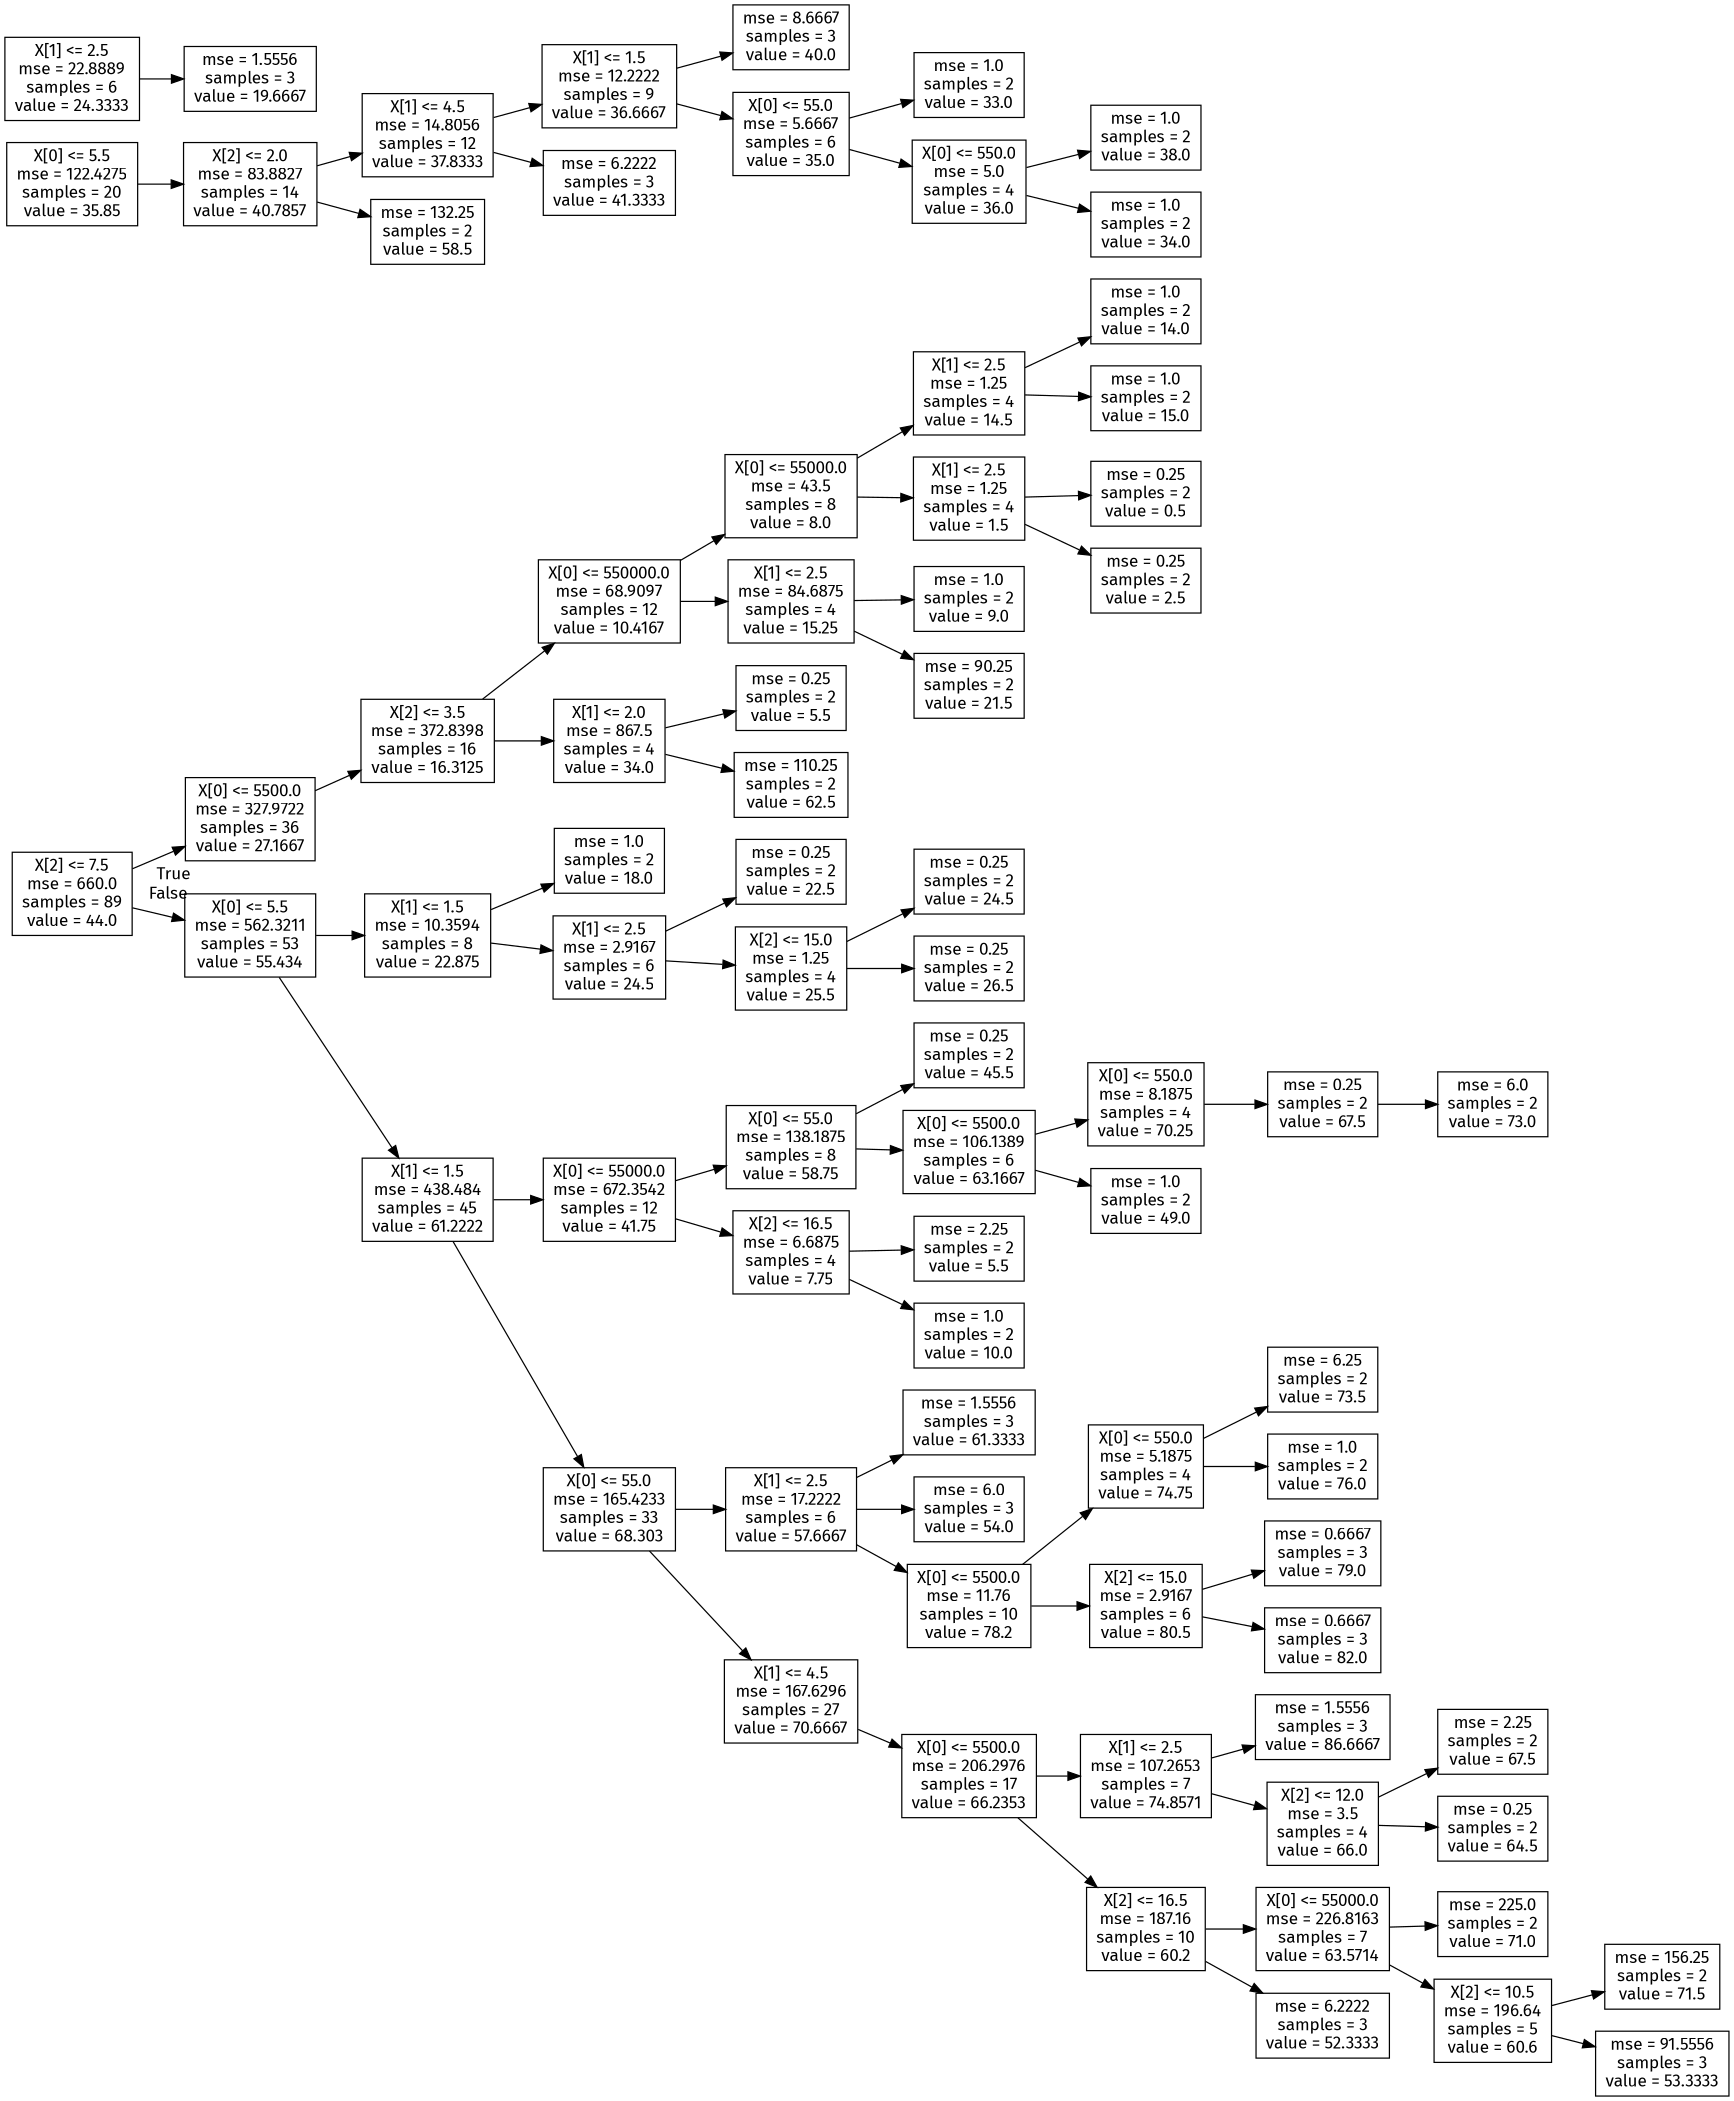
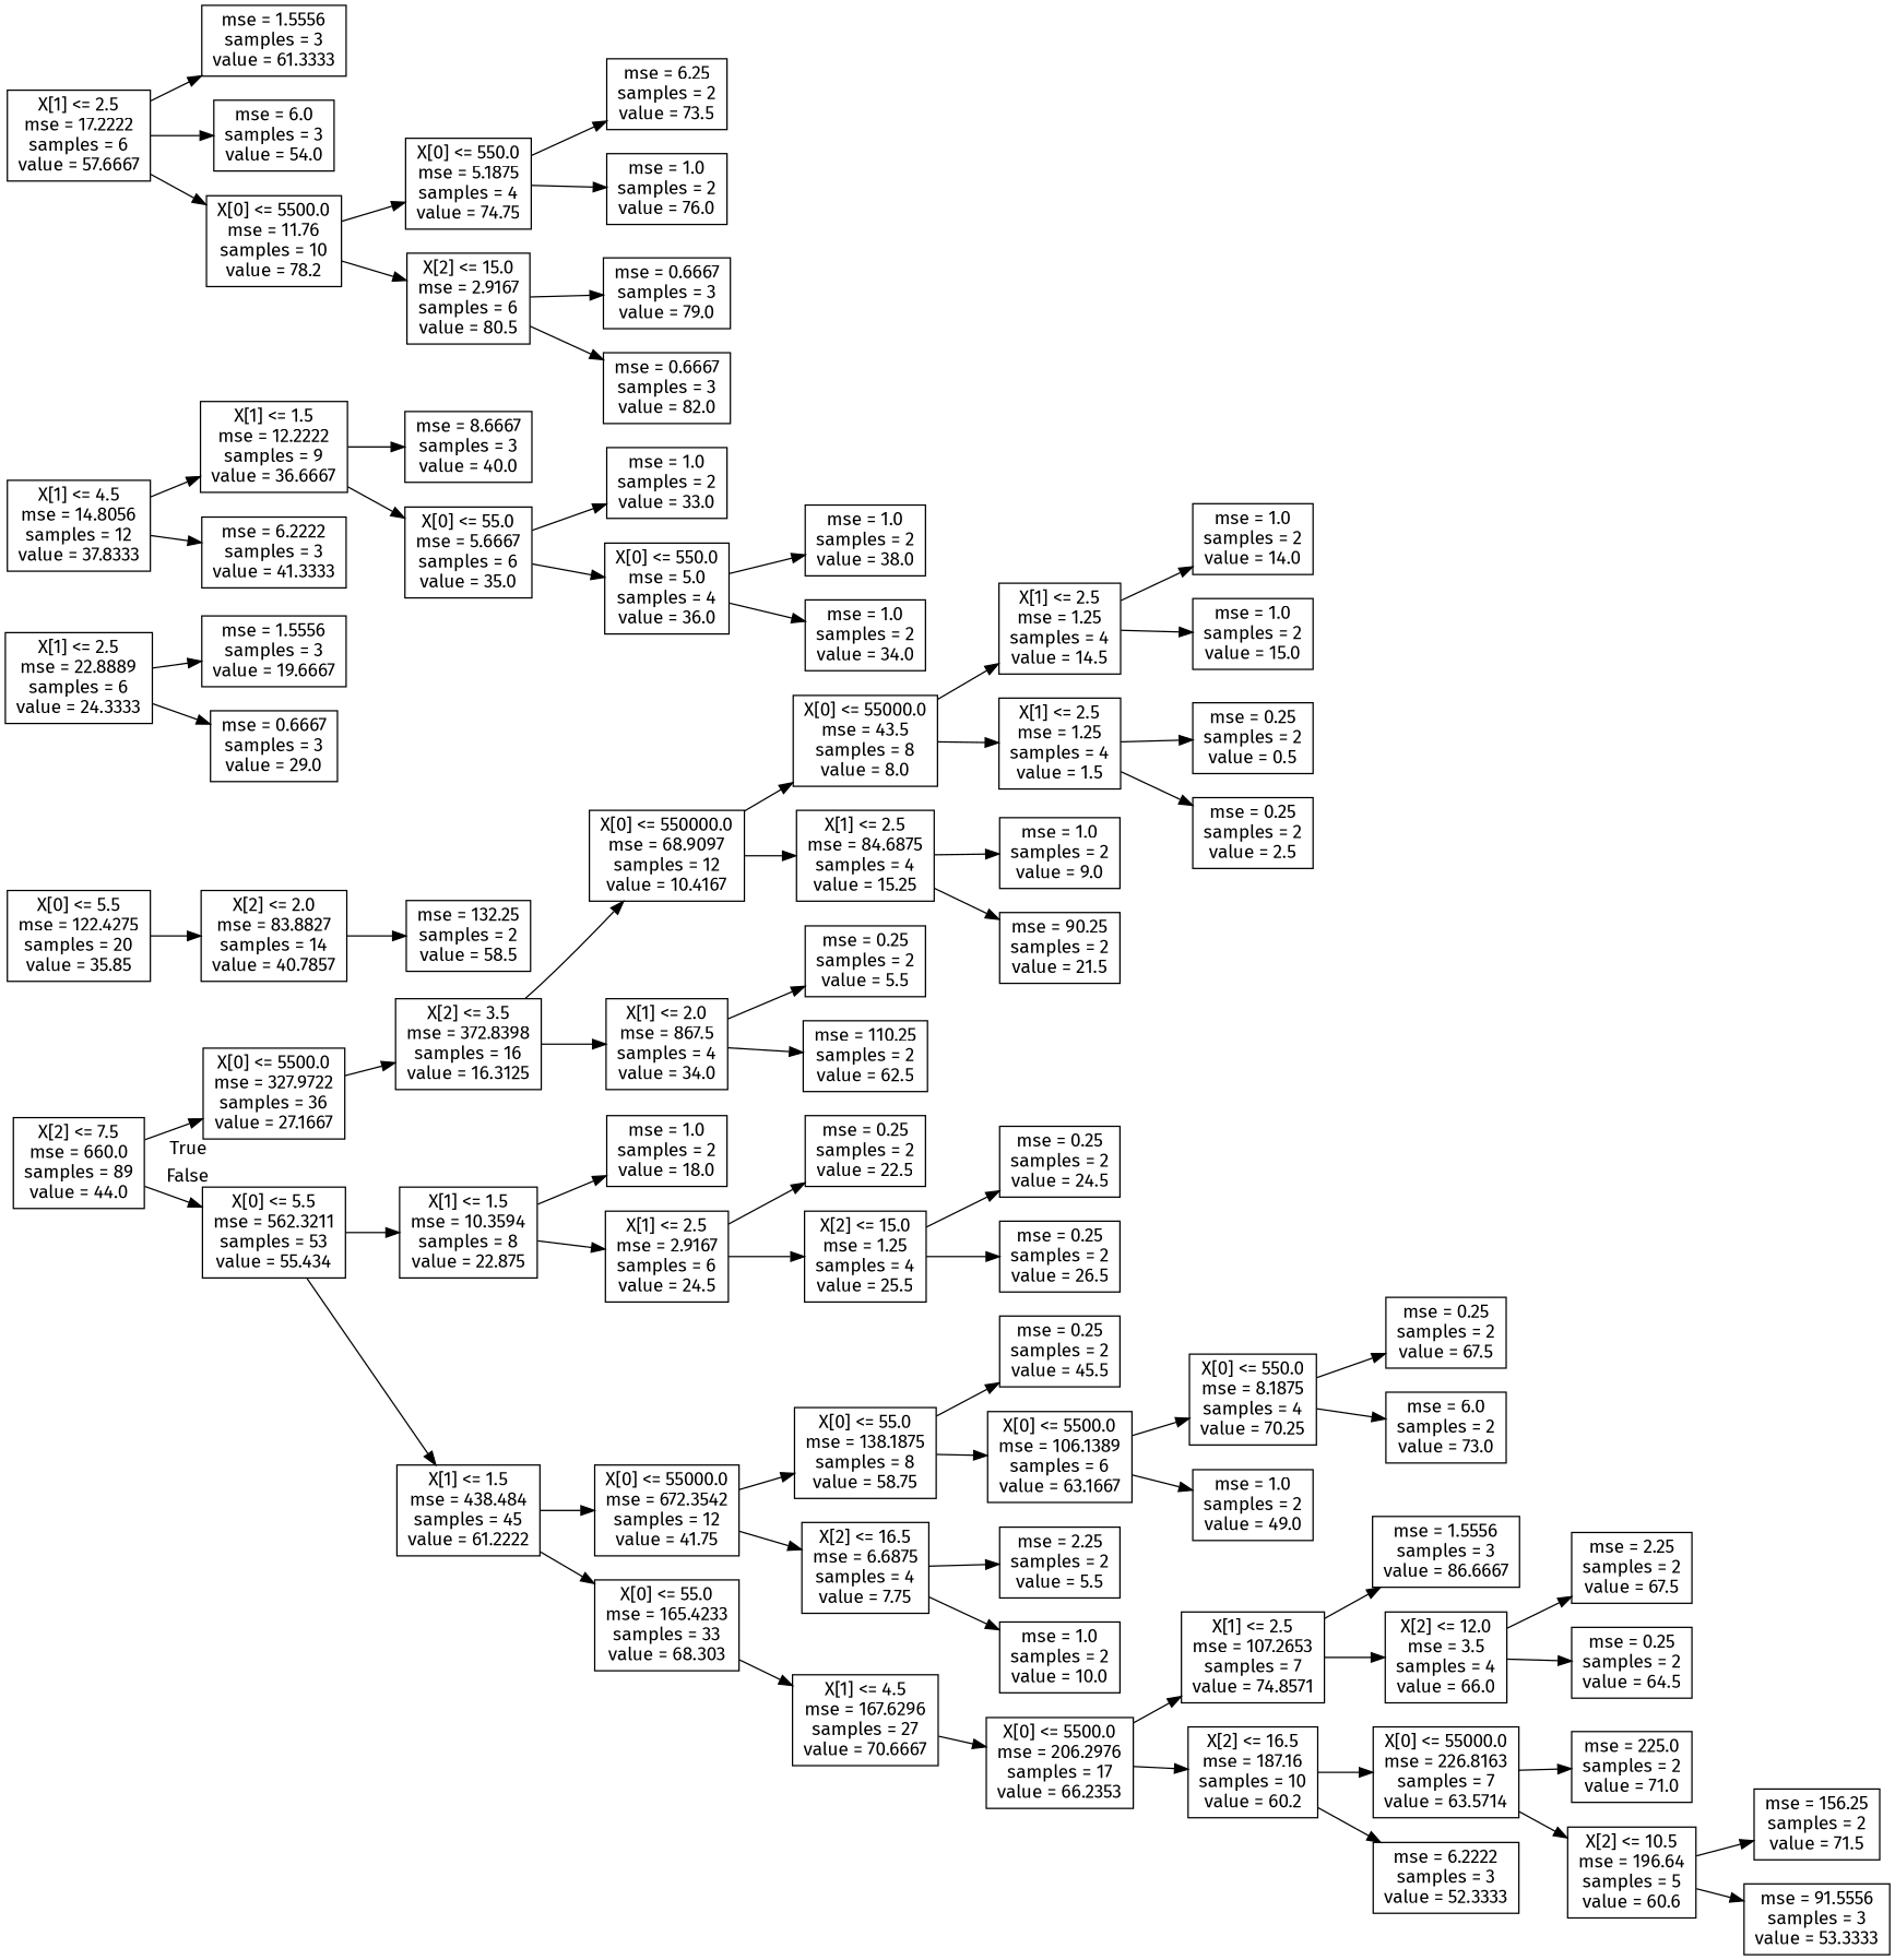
  digraph {
    fontname="Fira Sans"
    rankdir=LR
    node [fontname="Fira Sans" shape=box]
    edge [fontname="Fira Sans"]
    n1 [label="X[2] <= 7.5\nmse = 660.0\nsamples = 89\nvalue = 44.0"]
    n2 [label="X[0] <= 5500.0\nmse = 327.9722\nsamples = 36\nvalue = 27.1667"]
    n3 [label="X[0] <= 5.5\nmse = 562.3211\nsamples = 53\nvalue = 55.434"]
    n4 [label="X[2] <= 3.5\nmse = 372.8398\nsamples = 16\nvalue = 16.3125"]
    n5 [label="X[1] <= 1.5\nmse = 10.3594\nsamples = 8\nvalue = 22.875"]
    n6 [label="X[1] <= 1.5\nmse = 438.484\nsamples = 45\nvalue = 61.2222"]
    n7 [label="X[0] <= 5.5\nmse = 122.4275\nsamples = 20\nvalue = 35.85"]
    n8 [label="X[2] <= 2.0\nmse = 83.8827\nsamples = 14\nvalue = 40.7857"]
    n9 [label="X[0] <= 550000.0\nmse = 68.9097\nsamples = 12\nvalue = 10.4167"]
    n10 [label="X[1] <= 2.0\nmse = 867.5\nsamples = 4\nvalue = 34.0"]
    n11 [label="X[1] <= 2.5\nmse = 22.8889\nsamples = 6\nvalue = 24.3333"]
    n12 [label="mse = 1.5556\nsamples = 3\nvalue = 19.6667"]
+   n13 [label="mse = 0.6667\nsamples = 3\nvalue = 29.0"]
    n14 [label="X[1] <= 4.5\nmse = 14.8056\nsamples = 12\nvalue = 37.8333"]
    n15 [label="mse = 132.25\nsamples = 2\nvalue = 58.5"]
    n16 [label="X[1] <= 1.5\nmse = 12.2222\nsamples = 9\nvalue = 36.6667"]
    n17 [label="mse = 6.2222\nsamples = 3\nvalue = 41.3333"]
    n18 [label="mse = 8.6667\nsamples = 3\nvalue = 40.0"]
    n19 [label="X[0] <= 55.0\nmse = 5.6667\nsamples = 6\nvalue = 35.0"]
    n20 [label="mse = 1.0\nsamples = 2\nvalue = 33.0"]
    n21 [label="X[0] <= 550.0\nmse = 5.0\nsamples = 4\nvalue = 36.0"]
    n22 [label="mse = 1.0\nsamples = 2\nvalue = 38.0"]
    n23 [label="mse = 1.0\nsamples = 2\nvalue = 34.0"]
    n24 [label="X[0] <= 55000.0\nmse = 43.5\nsamples = 8\nvalue = 8.0"]
    n25 [label="X[1] <= 2.5\nmse = 84.6875\nsamples = 4\nvalue = 15.25"]
    n26 [label="mse = 0.25\nsamples = 2\nvalue = 5.5"]
    n27 [label="mse = 110.25\nsamples = 2\nvalue = 62.5"]
    n28 [label="X[1] <= 2.5\nmse = 1.25\nsamples = 4\nvalue = 14.5"]
    n29 [label="X[1] <= 2.5\nmse = 1.25\nsamples = 4\nvalue = 1.5"]
    n30 [label="mse = 1.0\nsamples = 2\nvalue = 9.0"]
    n31 [label="mse = 90.25\nsamples = 2\nvalue = 21.5"]
    n32 [label="mse = 1.0\nsamples = 2\nvalue = 14.0"]
    n33 [label="mse = 1.0\nsamples = 2\nvalue = 15.0"]
    n34 [label="mse = 0.25\nsamples = 2\nvalue = 0.5"]
    n35 [label="mse = 0.25\nsamples = 2\nvalue = 2.5"]
    n36 [label="mse = 1.0\nsamples = 2\nvalue = 18.0"]
    n37 [label="X[1] <= 2.5\nmse = 2.9167\nsamples = 6\nvalue = 24.5"]
    n38 [label="X[0] <= 55000.0\nmse = 672.3542\nsamples = 12\nvalue = 41.75"]
    n39 [label="X[0] <= 55.0\nmse = 165.4233\nsamples = 33\nvalue = 68.303"]
    n40 [label="mse = 0.25\nsamples = 2\nvalue = 22.5"]
    n41 [label="X[2] <= 15.0\nmse = 1.25\nsamples = 4\nvalue = 25.5"]
    n42 [label="mse = 0.25\nsamples = 2\nvalue = 24.5"]
    n43 [label="mse = 0.25\nsamples = 2\nvalue = 26.5"]
    n44 [label="X[0] <= 55.0\nmse = 138.1875\nsamples = 8\nvalue = 58.75"]
    n45 [label="X[2] <= 16.5\nmse = 6.6875\nsamples = 4\nvalue = 7.75"]
    n46 [label="X[1] <= 2.5\nmse = 17.2222\nsamples = 6\nvalue = 57.6667"]
    n47 [label="X[1] <= 4.5\nmse = 167.6296\nsamples = 27\nvalue = 70.6667"]
    n48 [label="mse = 0.25\nsamples = 2\nvalue = 45.5"]
    n49 [label="X[0] <= 5500.0\nmse = 106.1389\nsamples = 6\nvalue = 63.1667"]
    n50 [label="mse = 2.25\nsamples = 2\nvalue = 5.5"]
    n51 [label="mse = 1.0\nsamples = 2\nvalue = 10.0"]
    n52 [label="X[0] <= 550.0\nmse = 8.1875\nsamples = 4\nvalue = 70.25"]
    n53 [label="mse = 1.0\nsamples = 2\nvalue = 49.0"]
    n54 [label="mse = 0.25\nsamples = 2\nvalue = 67.5"]
    n55 [label="mse = 6.0\nsamples = 2\nvalue = 73.0"]
    n56 [label="mse = 1.5556\nsamples = 3\nvalue = 61.3333"]
    n57 [label="mse = 6.0\nsamples = 3\nvalue = 54.0"]
    n58 [label="X[0] <= 5500.0\nmse = 11.76\nsamples = 10\nvalue = 78.2"]
    n59 [label="X[0] <= 5500.0\nmse = 206.2976\nsamples = 17\nvalue = 66.2353"]
    n60 [label="X[1] <= 2.5\nmse = 107.2653\nsamples = 7\nvalue = 74.8571"]
    n61 [label="X[2] <= 16.5\nmse = 187.16\nsamples = 10\nvalue = 60.2"]
    n62 [label="X[0] <= 550.0\nmse = 5.1875\nsamples = 4\nvalue = 74.75"]
    n63 [label="X[2] <= 15.0\nmse = 2.9167\nsamples = 6\nvalue = 80.5"]
    n64 [label="mse = 1.5556\nsamples = 3\nvalue = 86.6667"]
    n65 [label="X[2] <= 12.0\nmse = 3.5\nsamples = 4\nvalue = 66.0"]
    n66 [label="X[0] <= 55000.0\nmse = 226.8163\nsamples = 7\nvalue = 63.5714"]
    n67 [label="mse = 6.2222\nsamples = 3\nvalue = 52.3333"]
    n68 [label="mse = 2.25\nsamples = 2\nvalue = 67.5"]
    n69 [label="mse = 0.25\nsamples = 2\nvalue = 64.5"]
    n70 [label="mse = 225.0\nsamples = 2\nvalue = 71.0"]
    n71 [label="X[2] <= 10.5\nmse = 196.64\nsamples = 5\nvalue = 60.6"]
    n72 [label="mse = 156.25\nsamples = 2\nvalue = 71.5"]
    n73 [label="mse = 91.5556\nsamples = 3\nvalue = 53.3333"]
    n74 [label="mse = 6.25\nsamples = 2\nvalue = 73.5"]
    n75 [label="mse = 1.0\nsamples = 2\nvalue = 76.0"]
    n76 [label="mse = 0.6667\nsamples = 3\nvalue = 79.0"]
    n77 [label="mse = 0.6667\nsamples = 3\nvalue = 82.0"]
    n1 -> n2 [headlabel=True labelangle=45 labeldistance=2.5]
    n1 -> n3 [headlabel=False labelangle=-45 labeldistance=2.5]
    n2 -> n4
    n3 -> n5
    n3 -> n6
    n4 -> n9
    n4 -> n10
    n5 -> n36
    n5 -> n37
    n6 -> n38
    n6 -> n39
    n7 -> n8
-   n8 -> n14
    n8 -> n15
    n9 -> n24
    n9 -> n25
    n10 -> n26
    n10 -> n27
    n11 -> n12
+   n11 -> n13
    n14 -> n16
    n14 -> n17
    n16 -> n18
    n16 -> n19
    n19 -> n20
    n19 -> n21
    n21 -> n22
    n21 -> n23
    n24 -> n28
    n24 -> n29
    n25 -> n30
    n25 -> n31
    n28 -> n32
    n28 -> n33
    n29 -> n34
    n29 -> n35
    n37 -> n40
    n37 -> n41
    n38 -> n44
    n38 -> n45
-   n39 -> n46
    n39 -> n47
    n41 -> n42
    n41 -> n43
    n44 -> n48
    n44 -> n49
    n45 -> n50
    n45 -> n51
    n46 -> n56
    n46 -> n57
    n46 -> n58
    n47 -> n59
    n49 -> n52
    n49 -> n53
    n52 -> n54
-   n54 -> n55
+   n52 -> n55
    n58 -> n62
    n58 -> n63
    n59 -> n60
    n59 -> n61
    n60 -> n64
    n60 -> n65
    n61 -> n66
    n61 -> n67
    n62 -> n74
    n62 -> n75
    n63 -> n76
    n63 -> n77
    n65 -> n68
    n65 -> n69
    n66 -> n70
    n66 -> n71
    n71 -> n72
    n71 -> n73
  }
